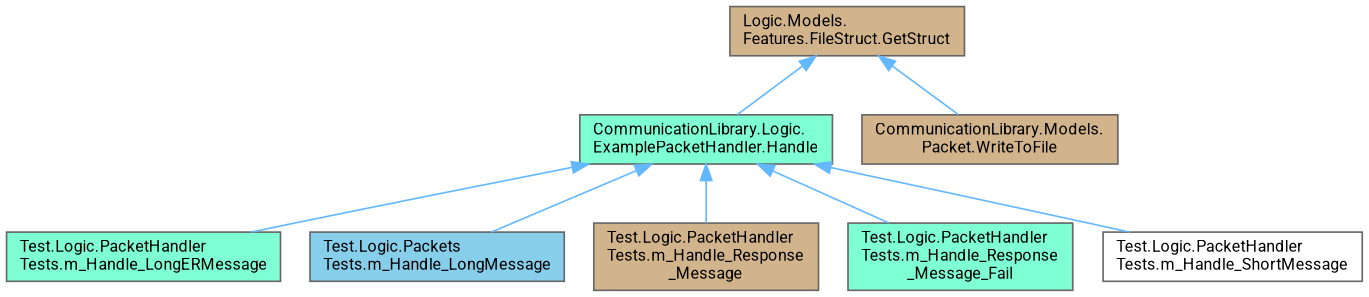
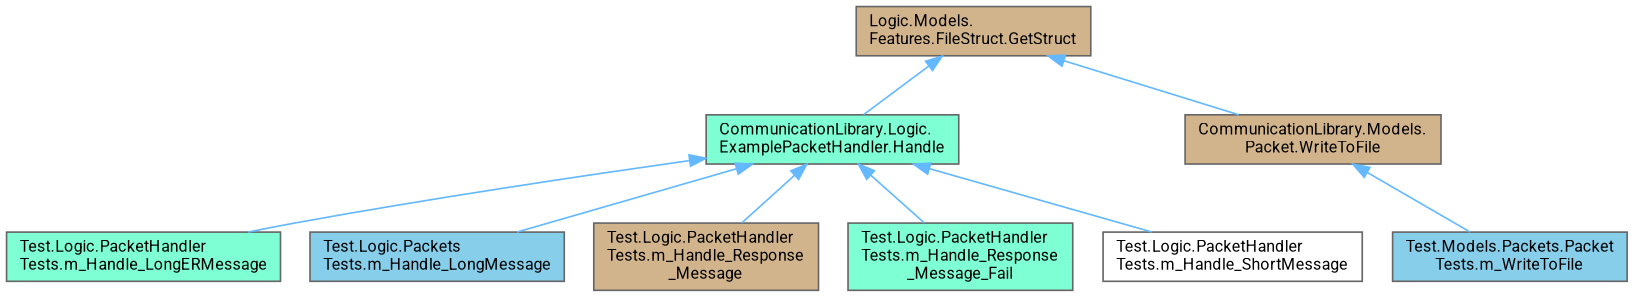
  digraph {
    fontname=Roboto
    rankdir=TB
    node [color=grey40 fillcolor=tan fontname=Roboto fontsize=10 shape=box style=filled]
    edge [color=steelblue1 dir=back fontname=Roboto fontsize=10 labelfontname=Helvetica labelfontsize=10 style=solid]
    n1 [color=gray40 fontcolor=black height=0.2 label="Logic.Models.\lFeatures.FileStruct.GetStruct" width=0.4]
    n2 [fillcolor=aquamarine height=0.2 label="CommunicationLibrary.Logic.\lExamplePacketHandler.Handle" width=0.4]
    n3 [height=0.2 label="CommunicationLibrary.Models.\lPacket.WriteToFile" width=0.4]
    n4 [fillcolor=aquamarine height=0.2 label="Test.Logic.PacketHandler\lTests.m_Handle_LongERMessage" width=0.4]
    n5 [fillcolor=skyblue height=0.2 label="Test.Logic.Packets\lTests.m_Handle_LongMessage" width=0.4]
    n6 [height=0.2 label="Test.Logic.PacketHandler\lTests.m_Handle_Response\l_Message" width=0.4]
    n7 [fillcolor=aquamarine height=0.2 label="Test.Logic.PacketHandler\lTests.m_Handle_Response\l_Message_Fail" width=0.4]
    n8 [fillcolor=white height=0.2 label="Test.Logic.PacketHandler\lTests.m_Handle_ShortMessage" width=0.4]
+   n9 [fillcolor=skyblue height=0.2 label="Test.Models.Packets.Packet\lTests.m_WriteToFile" width=0.4]
    n1 -> n2
    n1 -> n3
    n2 -> n4
    n2 -> n5
    n2 -> n6
    n2 -> n7
    n2 -> n8
+   n3 -> n9
  }
